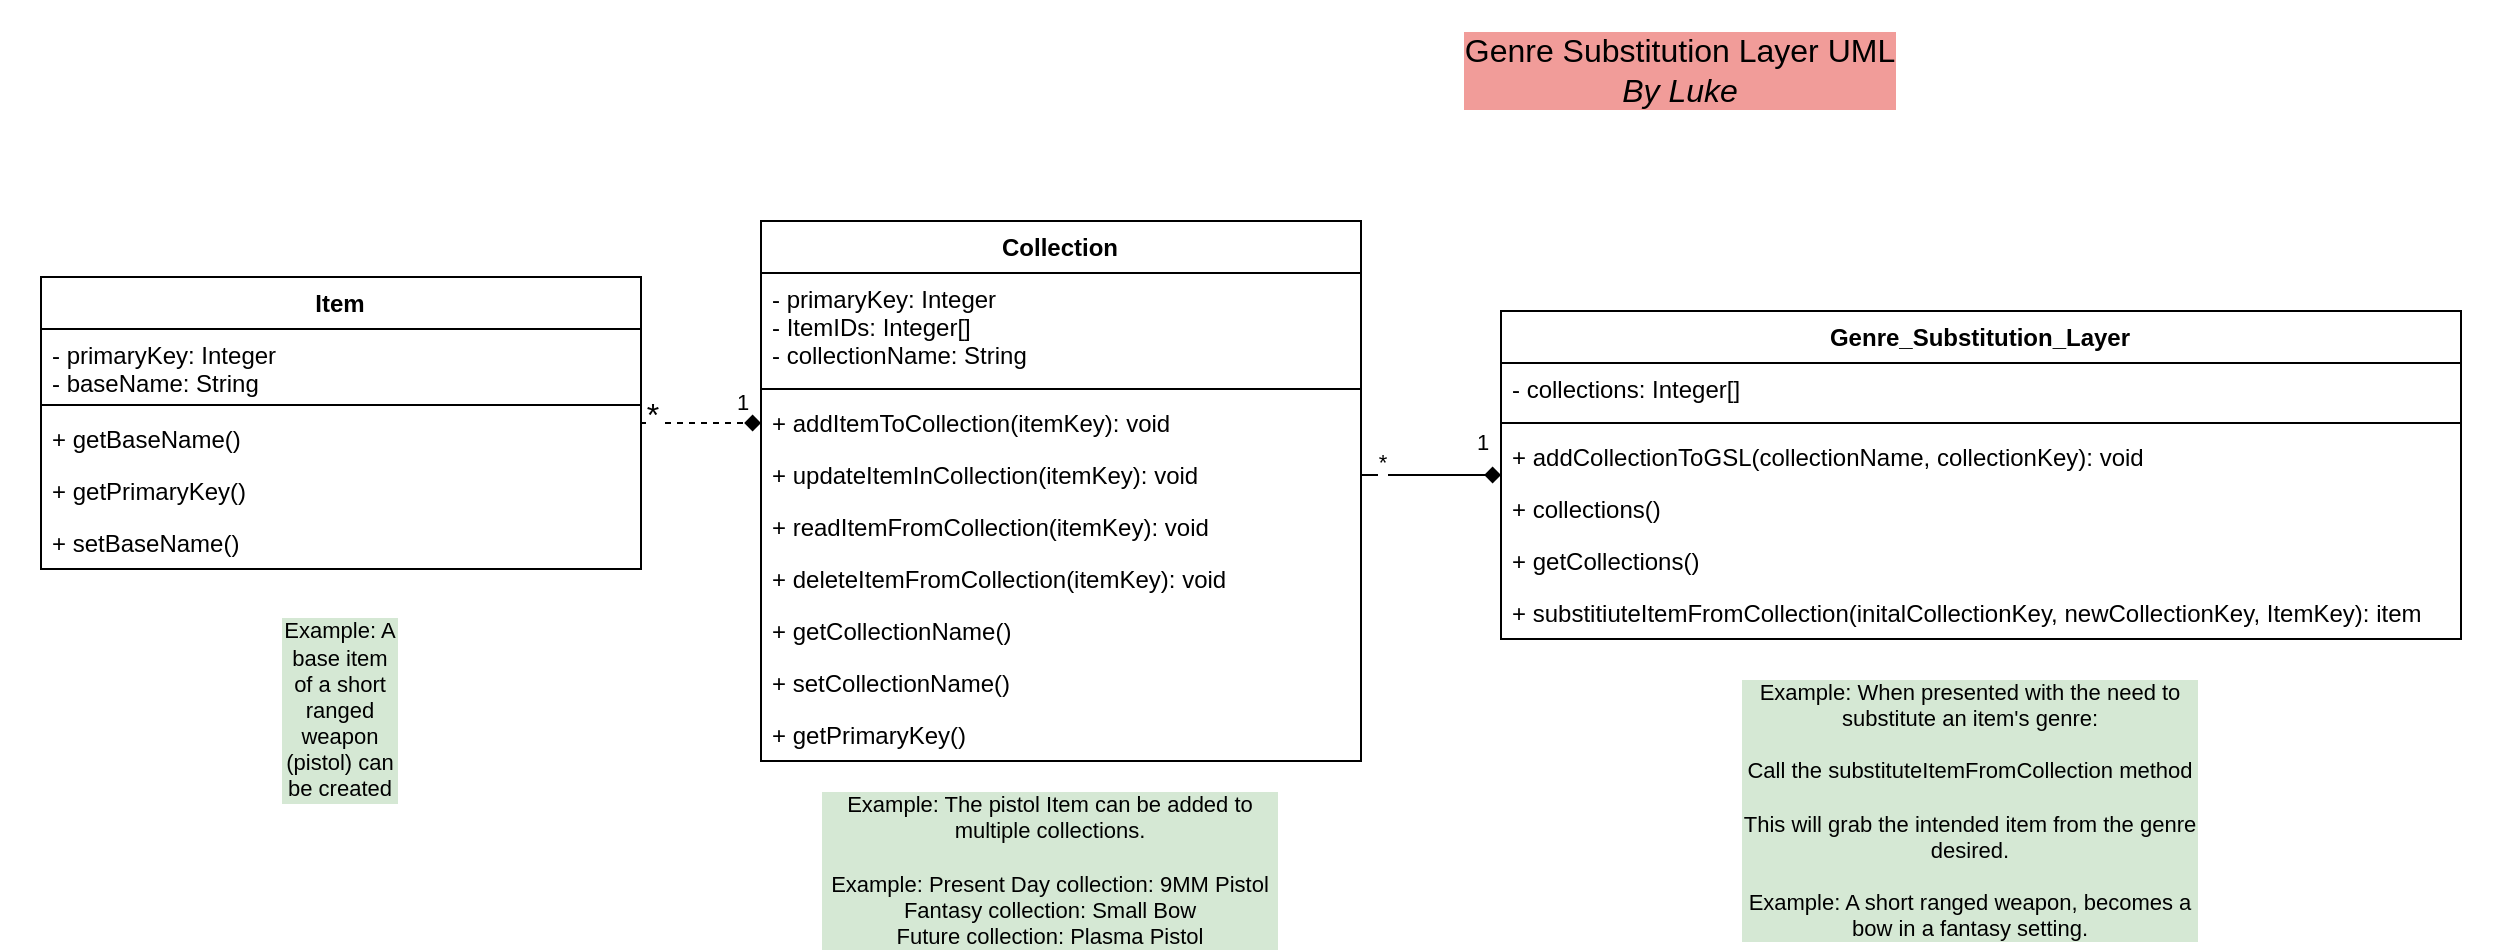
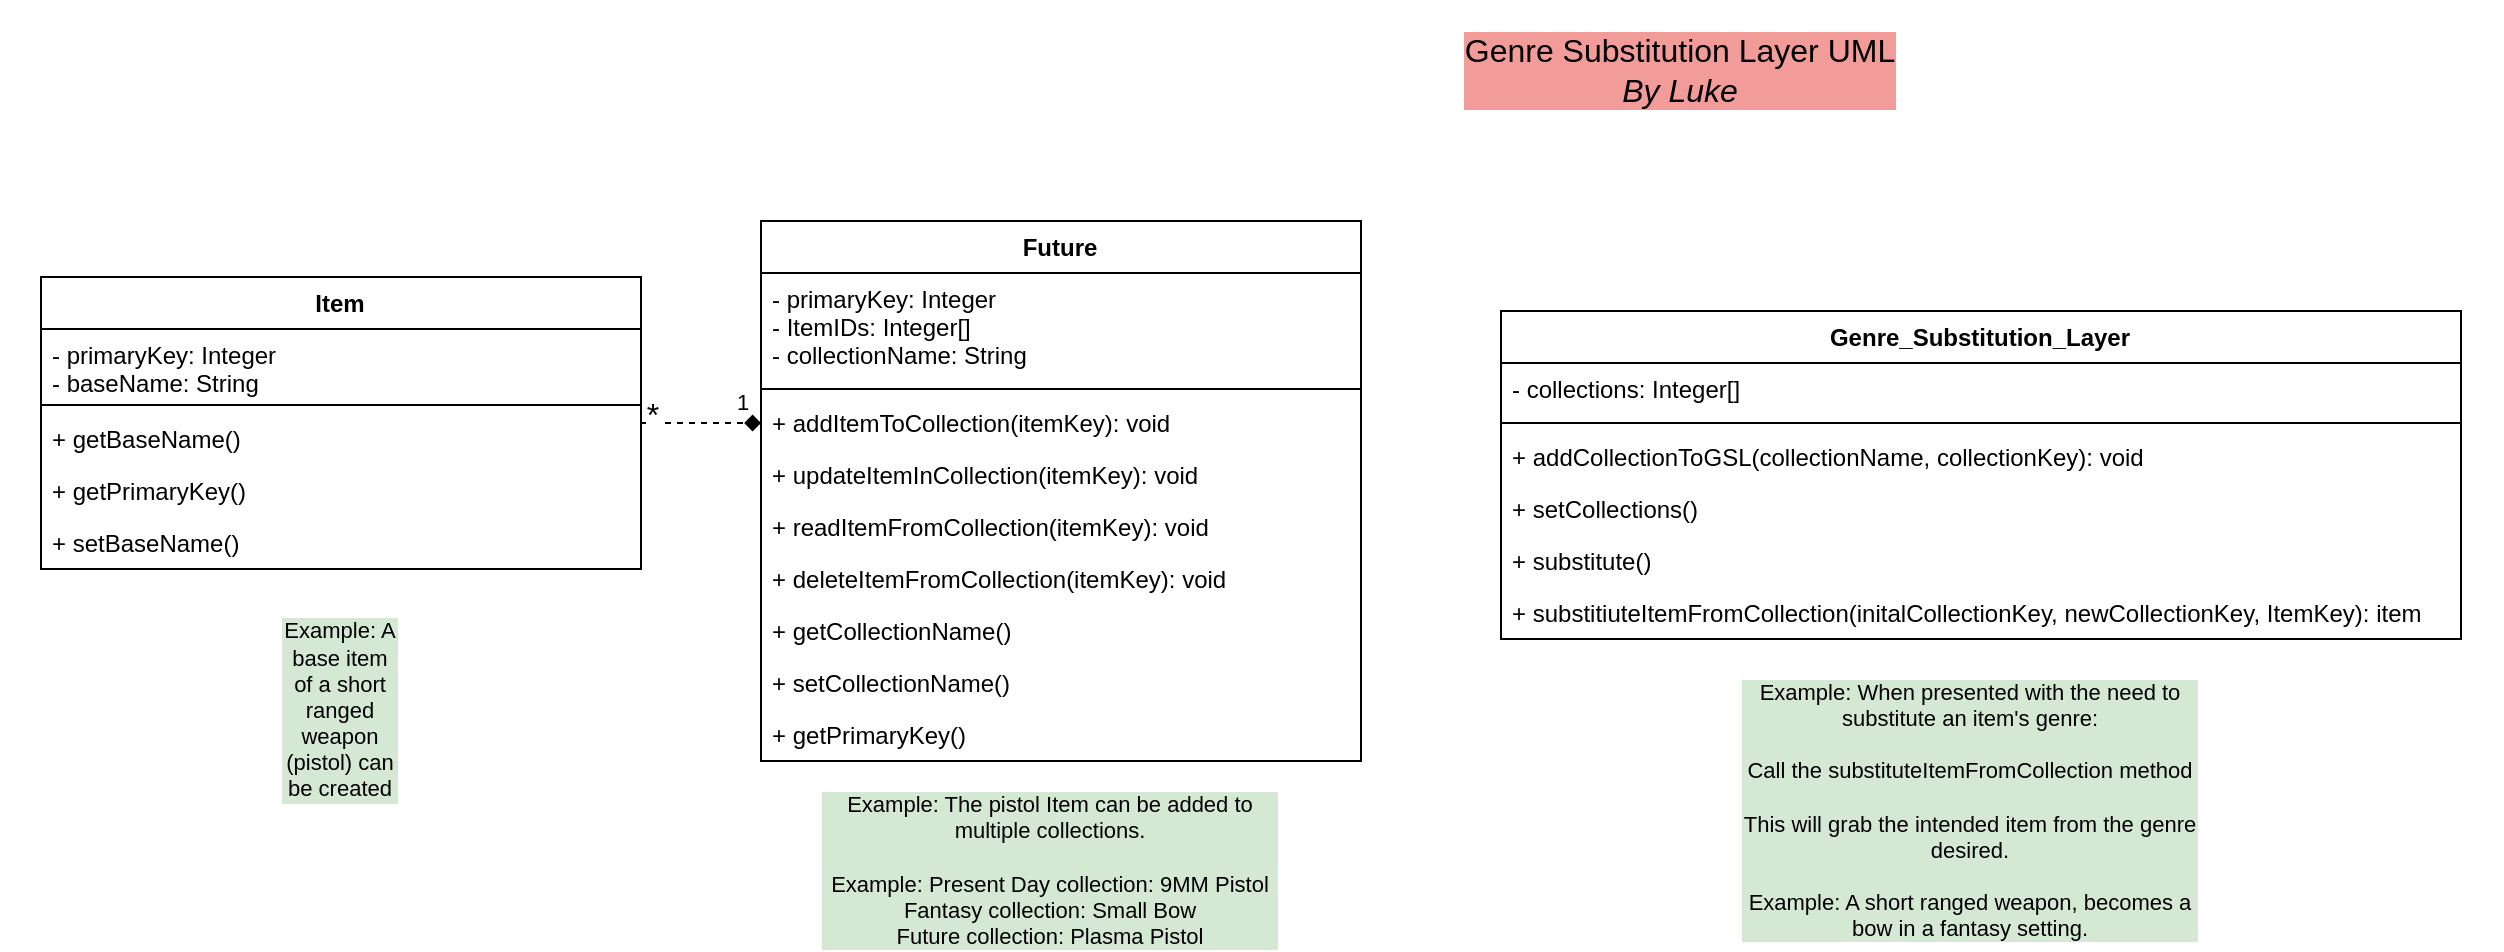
  <mxCell id="0" />
  <mxCell id="1" parent="0" />
  <mxCell id="2" value="Genre_Substitution_Layer" style="swimlane;fontStyle=1;align=center;verticalAlign=top;childLayout=stackLayout;horizontal=1;startSize=26;horizontalStack=0;resizeParent=1;resizeParentMax=0;resizeLast=0;collapsible=1;marginBottom=0;" parent="1" vertex="1"><mxGeometry x="750" y="155" width="480" height="164" as="geometry" /></mxCell>
  <mxCell id="3" value="- collections: Integer[]" style="text;strokeColor=none;fillColor=none;align=left;verticalAlign=top;spacingLeft=4;spacingRight=4;overflow=hidden;rotatable=0;points=[[0,0.5],[1,0.5]];portConstraint=eastwest;" parent="2" vertex="1"><mxGeometry y="26" width="480" height="26" as="geometry" /></mxCell>
  <mxCell id="4" value="" style="line;strokeWidth=1;fillColor=none;align=left;verticalAlign=middle;spacingTop=-1;spacingLeft=3;spacingRight=3;rotatable=0;labelPosition=right;points=[];portConstraint=eastwest;strokeColor=inherit;" parent="2" vertex="1"><mxGeometry y="52" width="480" height="8" as="geometry" /></mxCell>
  <mxCell id="5" value="+ addCollectionToGSL(collectionName, collectionKey): void" style="text;strokeColor=none;fillColor=none;align=left;verticalAlign=top;spacingLeft=4;spacingRight=4;overflow=hidden;rotatable=0;points=[[0,0.5],[1,0.5]];portConstraint=eastwest;" parent="2" vertex="1"><mxGeometry y="60" width="480" height="26" as="geometry" /></mxCell>
- <mxCell id="6" value="+ collections()" style="text;strokeColor=none;fillColor=none;align=left;verticalAlign=top;spacingLeft=4;spacingRight=4;overflow=hidden;rotatable=0;points=[[0,0.5],[1,0.5]];portConstraint=eastwest;" parent="2" vertex="1"><mxGeometry y="86" width="480" height="26" as="geometry" /></mxCell>
- <mxCell id="7" value="+ getCollections()" style="text;strokeColor=none;fillColor=none;align=left;verticalAlign=top;spacingLeft=4;spacingRight=4;overflow=hidden;rotatable=0;points=[[0,0.5],[1,0.5]];portConstraint=eastwest;" parent="2" vertex="1"><mxGeometry y="112" width="480" height="26" as="geometry" /></mxCell>
+ <mxCell id="6" value="+ setCollections()" style="text;strokeColor=none;fillColor=none;align=left;verticalAlign=top;spacingLeft=4;spacingRight=4;overflow=hidden;rotatable=0;points=[[0,0.5],[1,0.5]];portConstraint=eastwest;" parent="2" vertex="1"><mxGeometry y="86" width="480" height="26" as="geometry" /></mxCell>
+ <mxCell id="7" value="+ substitute()" style="text;strokeColor=none;fillColor=none;align=left;verticalAlign=top;spacingLeft=4;spacingRight=4;overflow=hidden;rotatable=0;points=[[0,0.5],[1,0.5]];portConstraint=eastwest;" parent="2" vertex="1"><mxGeometry y="112" width="480" height="26" as="geometry" /></mxCell>
  <mxCell id="8" value="+ substitiuteItemFromCollection(initalCollectionKey, newCollectionKey, ItemKey): item" style="text;strokeColor=none;fillColor=none;align=left;verticalAlign=top;spacingLeft=4;spacingRight=4;overflow=hidden;rotatable=0;points=[[0,0.5],[1,0.5]];portConstraint=eastwest;" parent="2" vertex="1"><mxGeometry y="138" width="480" height="26" as="geometry" /></mxCell>
- <mxCell id="9" value="Collection" style="swimlane;fontStyle=1;align=center;verticalAlign=top;childLayout=stackLayout;horizontal=1;startSize=26;horizontalStack=0;resizeParent=1;resizeParentMax=0;resizeLast=0;collapsible=1;marginBottom=0;" parent="1" vertex="1"><mxGeometry x="380" y="110" width="300" height="270" as="geometry" /></mxCell>
+ <mxCell id="9" value="Future" style="swimlane;fontStyle=1;align=center;verticalAlign=top;childLayout=stackLayout;horizontal=1;startSize=26;horizontalStack=0;resizeParent=1;resizeParentMax=0;resizeLast=0;collapsible=1;marginBottom=0;" parent="1" vertex="1"><mxGeometry x="380" y="110" width="300" height="270" as="geometry" /></mxCell>
  <mxCell id="10" value="- primaryKey: Integer&#10;- ItemIDs: Integer[]&#10;- collectionName: String&#10;" style="text;strokeColor=none;fillColor=none;align=left;verticalAlign=top;spacingLeft=4;spacingRight=4;overflow=hidden;rotatable=0;points=[[0,0.5],[1,0.5]];portConstraint=eastwest;" parent="9" vertex="1"><mxGeometry y="26" width="300" height="54" as="geometry" /></mxCell>
  <mxCell id="11" value="" style="line;strokeWidth=1;fillColor=none;align=left;verticalAlign=middle;spacingTop=-1;spacingLeft=3;spacingRight=3;rotatable=0;labelPosition=right;points=[];portConstraint=eastwest;strokeColor=inherit;" parent="9" vertex="1"><mxGeometry y="80" width="300" height="8" as="geometry" /></mxCell>
  <mxCell id="12" value="+ addItemToCollection(itemKey): void" style="text;strokeColor=none;fillColor=none;align=left;verticalAlign=top;spacingLeft=4;spacingRight=4;overflow=hidden;rotatable=0;points=[[0,0.5],[1,0.5]];portConstraint=eastwest;" parent="9" vertex="1"><mxGeometry y="88" width="300" height="26" as="geometry" /></mxCell>
  <mxCell id="13" value="+ updateItemInCollection(itemKey): void" style="text;strokeColor=none;fillColor=none;align=left;verticalAlign=top;spacingLeft=4;spacingRight=4;overflow=hidden;rotatable=0;points=[[0,0.5],[1,0.5]];portConstraint=eastwest;" parent="9" vertex="1"><mxGeometry y="114" width="300" height="26" as="geometry" /></mxCell>
  <mxCell id="14" value="+ readItemFromCollection(itemKey): void" style="text;strokeColor=none;fillColor=none;align=left;verticalAlign=top;spacingLeft=4;spacingRight=4;overflow=hidden;rotatable=0;points=[[0,0.5],[1,0.5]];portConstraint=eastwest;" parent="9" vertex="1"><mxGeometry y="140" width="300" height="26" as="geometry" /></mxCell>
  <mxCell id="15" value="+ deleteItemFromCollection(itemKey): void" style="text;strokeColor=none;fillColor=none;align=left;verticalAlign=top;spacingLeft=4;spacingRight=4;overflow=hidden;rotatable=0;points=[[0,0.5],[1,0.5]];portConstraint=eastwest;" parent="9" vertex="1"><mxGeometry y="166" width="300" height="26" as="geometry" /></mxCell>
  <mxCell id="16" value="+ getCollectionName()" style="text;strokeColor=none;fillColor=none;align=left;verticalAlign=top;spacingLeft=4;spacingRight=4;overflow=hidden;rotatable=0;points=[[0,0.5],[1,0.5]];portConstraint=eastwest;" parent="9" vertex="1"><mxGeometry y="192" width="300" height="26" as="geometry" /></mxCell>
  <mxCell id="17" value="+ setCollectionName()" style="text;strokeColor=none;fillColor=none;align=left;verticalAlign=top;spacingLeft=4;spacingRight=4;overflow=hidden;rotatable=0;points=[[0,0.5],[1,0.5]];portConstraint=eastwest;" parent="9" vertex="1"><mxGeometry y="218" width="300" height="26" as="geometry" /></mxCell>
  <mxCell id="18" value="+ getPrimaryKey()" style="text;strokeColor=none;fillColor=none;align=left;verticalAlign=top;spacingLeft=4;spacingRight=4;overflow=hidden;rotatable=0;points=[[0,0.5],[1,0.5]];portConstraint=eastwest;" parent="9" vertex="1"><mxGeometry y="244" width="300" height="26" as="geometry" /></mxCell>
  <mxCell id="19" style="edgeStyle=orthogonalEdgeStyle;rounded=0;orthogonalLoop=1;jettySize=auto;html=1;fontSize=16;endArrow=diamond;endFill=1;dashed=1;" edge="1" parent="1" source="22" target="12"><mxGeometry relative="1" as="geometry" /></mxCell>
  <mxCell id="20" value="*" style="edgeLabel;html=1;align=center;verticalAlign=middle;resizable=0;points=[];fontSize=16;" vertex="1" connectable="0" parent="19"><mxGeometry x="-0.839" y="1" relative="1" as="geometry"><mxPoint y="-4" as="offset" /></mxGeometry></mxCell>
  <mxCell id="21" value="&lt;div&gt;1&lt;/div&gt;" style="edgeLabel;html=1;align=center;verticalAlign=middle;resizable=0;points=[];fontSize=11;" vertex="1" connectable="0" parent="19"><mxGeometry x="0.65" relative="1" as="geometry"><mxPoint y="-11" as="offset" /></mxGeometry></mxCell>
  <mxCell id="22" value="Item&#10;" style="swimlane;fontStyle=1;align=center;verticalAlign=top;childLayout=stackLayout;horizontal=1;startSize=26;horizontalStack=0;resizeParent=1;resizeParentMax=0;resizeLast=0;collapsible=1;marginBottom=0;" parent="1" vertex="1"><mxGeometry x="20" y="138" width="300" height="146" as="geometry" /></mxCell>
  <mxCell id="23" value="- primaryKey: Integer&#10;- baseName: String&#10;" style="text;strokeColor=none;fillColor=none;align=left;verticalAlign=top;spacingLeft=4;spacingRight=4;overflow=hidden;rotatable=0;points=[[0,0.5],[1,0.5]];portConstraint=eastwest;" parent="22" vertex="1"><mxGeometry y="26" width="300" height="34" as="geometry" /></mxCell>
  <mxCell id="24" value="" style="line;strokeWidth=1;fillColor=none;align=left;verticalAlign=middle;spacingTop=-1;spacingLeft=3;spacingRight=3;rotatable=0;labelPosition=right;points=[];portConstraint=eastwest;strokeColor=inherit;" parent="22" vertex="1"><mxGeometry y="60" width="300" height="8" as="geometry" /></mxCell>
  <mxCell id="25" value="+ getBaseName()" style="text;strokeColor=none;fillColor=none;align=left;verticalAlign=top;spacingLeft=4;spacingRight=4;overflow=hidden;rotatable=0;points=[[0,0.5],[1,0.5]];portConstraint=eastwest;" parent="22" vertex="1"><mxGeometry y="68" width="300" height="26" as="geometry" /></mxCell>
  <mxCell id="26" value="+ getPrimaryKey()" style="text;strokeColor=none;fillColor=none;align=left;verticalAlign=top;spacingLeft=4;spacingRight=4;overflow=hidden;rotatable=0;points=[[0,0.5],[1,0.5]];portConstraint=eastwest;" parent="22" vertex="1"><mxGeometry y="94" width="300" height="26" as="geometry" /></mxCell>
  <mxCell id="27" value="+ setBaseName()" style="text;strokeColor=none;fillColor=none;align=left;verticalAlign=top;spacingLeft=4;spacingRight=4;overflow=hidden;rotatable=0;points=[[0,0.5],[1,0.5]];portConstraint=eastwest;" parent="22" vertex="1"><mxGeometry y="120" width="300" height="26" as="geometry" /></mxCell>
- <mxCell id="28" style="edgeStyle=orthogonalEdgeStyle;rounded=0;orthogonalLoop=1;jettySize=auto;html=1;exitX=1;exitY=0.5;exitDx=0;exitDy=0;endArrow=diamond;endFill=1;" edge="1" parent="1" source="13" target="2"><mxGeometry relative="1" as="geometry" /></mxCell>
- <mxCell id="29" value="*" style="edgeLabel;html=1;align=center;verticalAlign=middle;resizable=0;points=[];" vertex="1" connectable="0" parent="28"><mxGeometry x="-0.836" y="-1" relative="1" as="geometry"><mxPoint x="4" y="-8" as="offset" /></mxGeometry></mxCell>
- <mxCell id="30" value="1" style="edgeLabel;html=1;align=center;verticalAlign=middle;resizable=0;points=[];" vertex="1" connectable="0" parent="28"><mxGeometry x="0.696" y="1" relative="1" as="geometry"><mxPoint x="1" y="-16" as="offset" /></mxGeometry></mxCell>
  <mxCell id="31" value="&lt;div style=&quot;font-size: 16px;&quot;&gt;Genre Substitution Layer UML&lt;/div&gt;&lt;div style=&quot;font-size: 16px;&quot;&gt;&lt;i&gt;By Luke&lt;/i&gt;&lt;br&gt;&lt;/div&gt;" style="text;html=1;strokeColor=none;fillColor=none;align=center;verticalAlign=middle;whiteSpace=wrap;rounded=0;fontSize=16;labelBackgroundColor=#F19C99;" vertex="1" parent="1"><mxGeometry x="725" y="20" width="230" height="30" as="geometry" /></mxCell>
  <mxCell id="32" value="Example: A base item of a short ranged weapon (pistol) can be created" style="text;html=1;strokeColor=none;fillColor=none;align=center;verticalAlign=middle;whiteSpace=wrap;rounded=0;labelBackgroundColor=#D5E8D4;fontSize=11;" vertex="1" parent="1"><mxGeometry x="140" y="340" width="60" height="30" as="geometry" /></mxCell>
  <mxCell id="33" value="&lt;div&gt;Example: The pistol Item can be added to multiple collections.&lt;/div&gt;&lt;div&gt;&lt;br&gt;&lt;/div&gt;&lt;div&gt;Example: Present Day collection: 9MM Pistol&lt;br&gt;&lt;/div&gt;&lt;div&gt;Fantasy collection: Small Bow&lt;/div&gt;&lt;div&gt;Future collection: Plasma Pistol&lt;br&gt;&lt;/div&gt;" style="text;html=1;strokeColor=none;fillColor=none;align=center;verticalAlign=middle;whiteSpace=wrap;rounded=0;labelBackgroundColor=#D5E8D4;fontSize=11;" vertex="1" parent="1"><mxGeometry x="410" y="420" width="230" height="30" as="geometry" /></mxCell>
  <mxCell id="34" value="&lt;div&gt;Example: When presented with the need to substitute an item's genre:&lt;/div&gt;&lt;div&gt;&lt;br&gt;&lt;/div&gt;&lt;div&gt;Call the substituteItemFromCollection method&lt;/div&gt;&lt;div&gt;&lt;br&gt;&lt;/div&gt;&lt;div&gt;This will grab the intended item from the genre desired. &lt;br&gt;&lt;/div&gt;&lt;div&gt;&lt;br&gt;&lt;/div&gt;&lt;div&gt;Example: A short ranged weapon, becomes a bow in a fantasy setting.&lt;br&gt;&lt;/div&gt;" style="text;html=1;strokeColor=none;fillColor=none;align=center;verticalAlign=middle;whiteSpace=wrap;rounded=0;labelBackgroundColor=#D5E8D4;fontSize=11;" vertex="1" parent="1"><mxGeometry x="870" y="390" width="230" height="30" as="geometry" /></mxCell>
